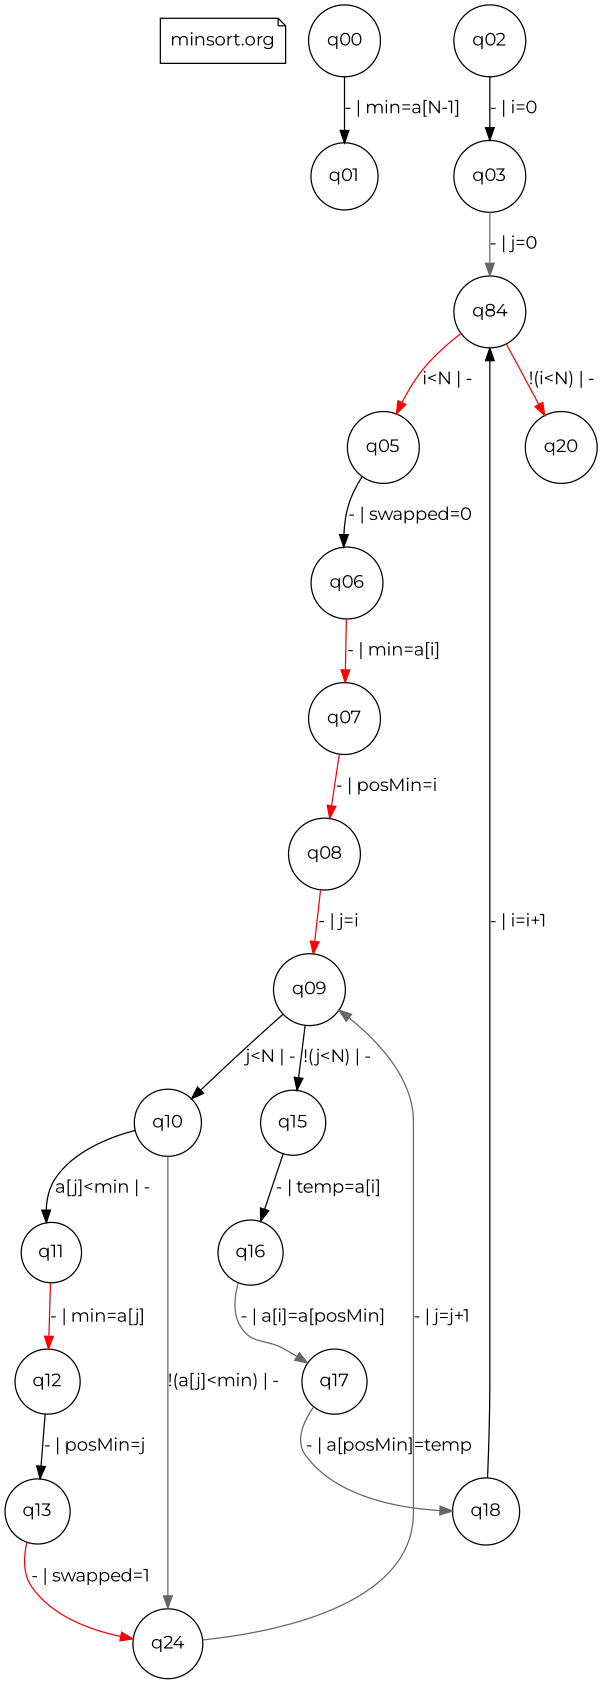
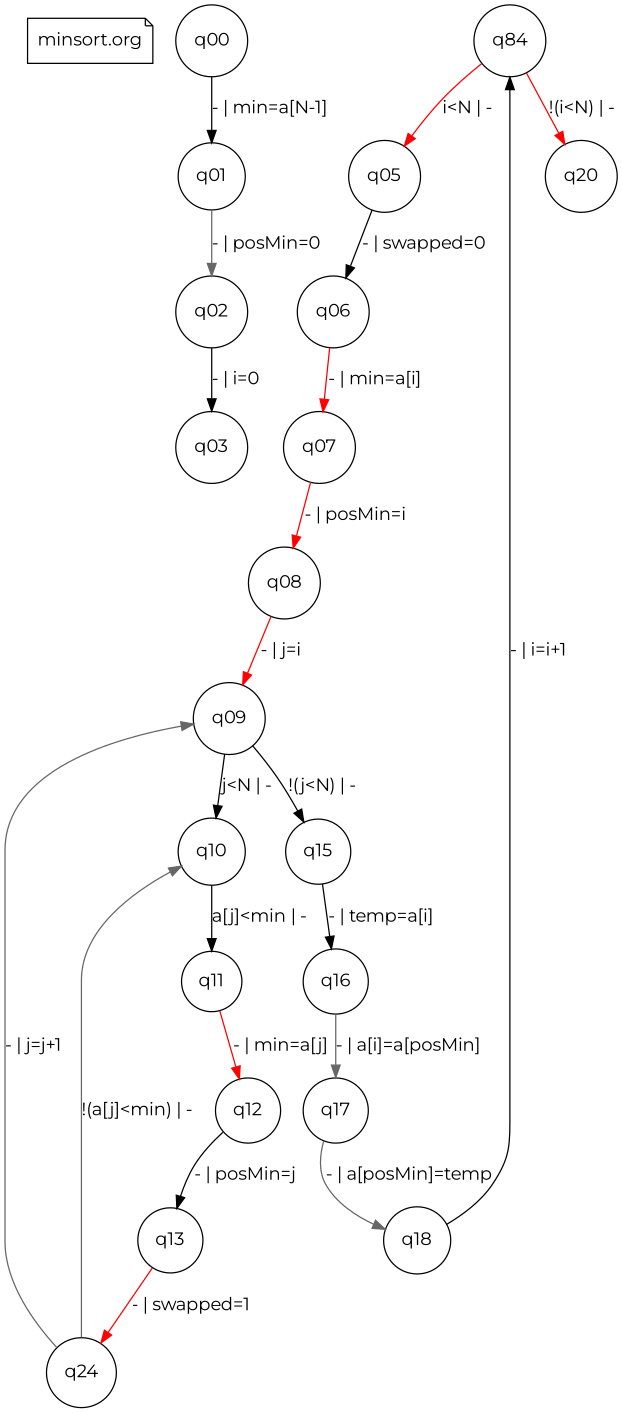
  digraph {
    fontname=Montserrat
    node [fontname=Montserrat shape=circle]
    edge [color=black fontname=Montserrat]
    "minsort.org" [shape=note]
    q00
    q01
    q02
    q03
    n6 [label=q84]
    q05
    q20
    q06
    q07
    q08
    q09
    q10
    q15
    q11
    n16 [label=q24]
    q16
    q12
    q17
    q13
    q18
    q00 -> q01 [label="- | min=a[N-1]"]
+   q01 -> q02 [color=gray40 label="- | posMin=0"]
    q02 -> q03 [label="- | i=0"]
-   q03 -> n6 [color=gray40 label="- | j=0"]
    n6 -> q05 [color=red label="i<N | -"]
    n6 -> q20 [color=red label="!(i<N) | -"]
    q05 -> q06 [label="- | swapped=0"]
    q06 -> q07 [color=red label="- | min=a[i]"]
    q07 -> q08 [color=red label="- | posMin=i"]
    q08 -> q09 [color=red label="- | j=i"]
    q09 -> q10 [label="j<N | -"]
    q09 -> q15 [label="!(j<N) | -"]
    q10 -> q11 [label="a[j]<min | -"]
-   q10 -> n16 [color=gray40 label="!(a[j]<min) | -"]
+   n16 -> q10 [color=gray40 label="!(a[j]<min) | -"]
    q15 -> q16 [label="- | temp=a[i]"]
    q11 -> q12 [color=red label="- | min=a[j]"]
    n16 -> q09 [color=gray40 label="- | j=j+1"]
    q16 -> q17 [color=gray40 label="- | a[i]=a[posMin]"]
    q12 -> q13 [label="- | posMin=j"]
    q17 -> q18 [color=gray40 label="- | a[posMin]=temp"]
    q13 -> n16 [color=red label="- | swapped=1"]
    q18 -> n6 [label="- | i=i+1"]
  }
